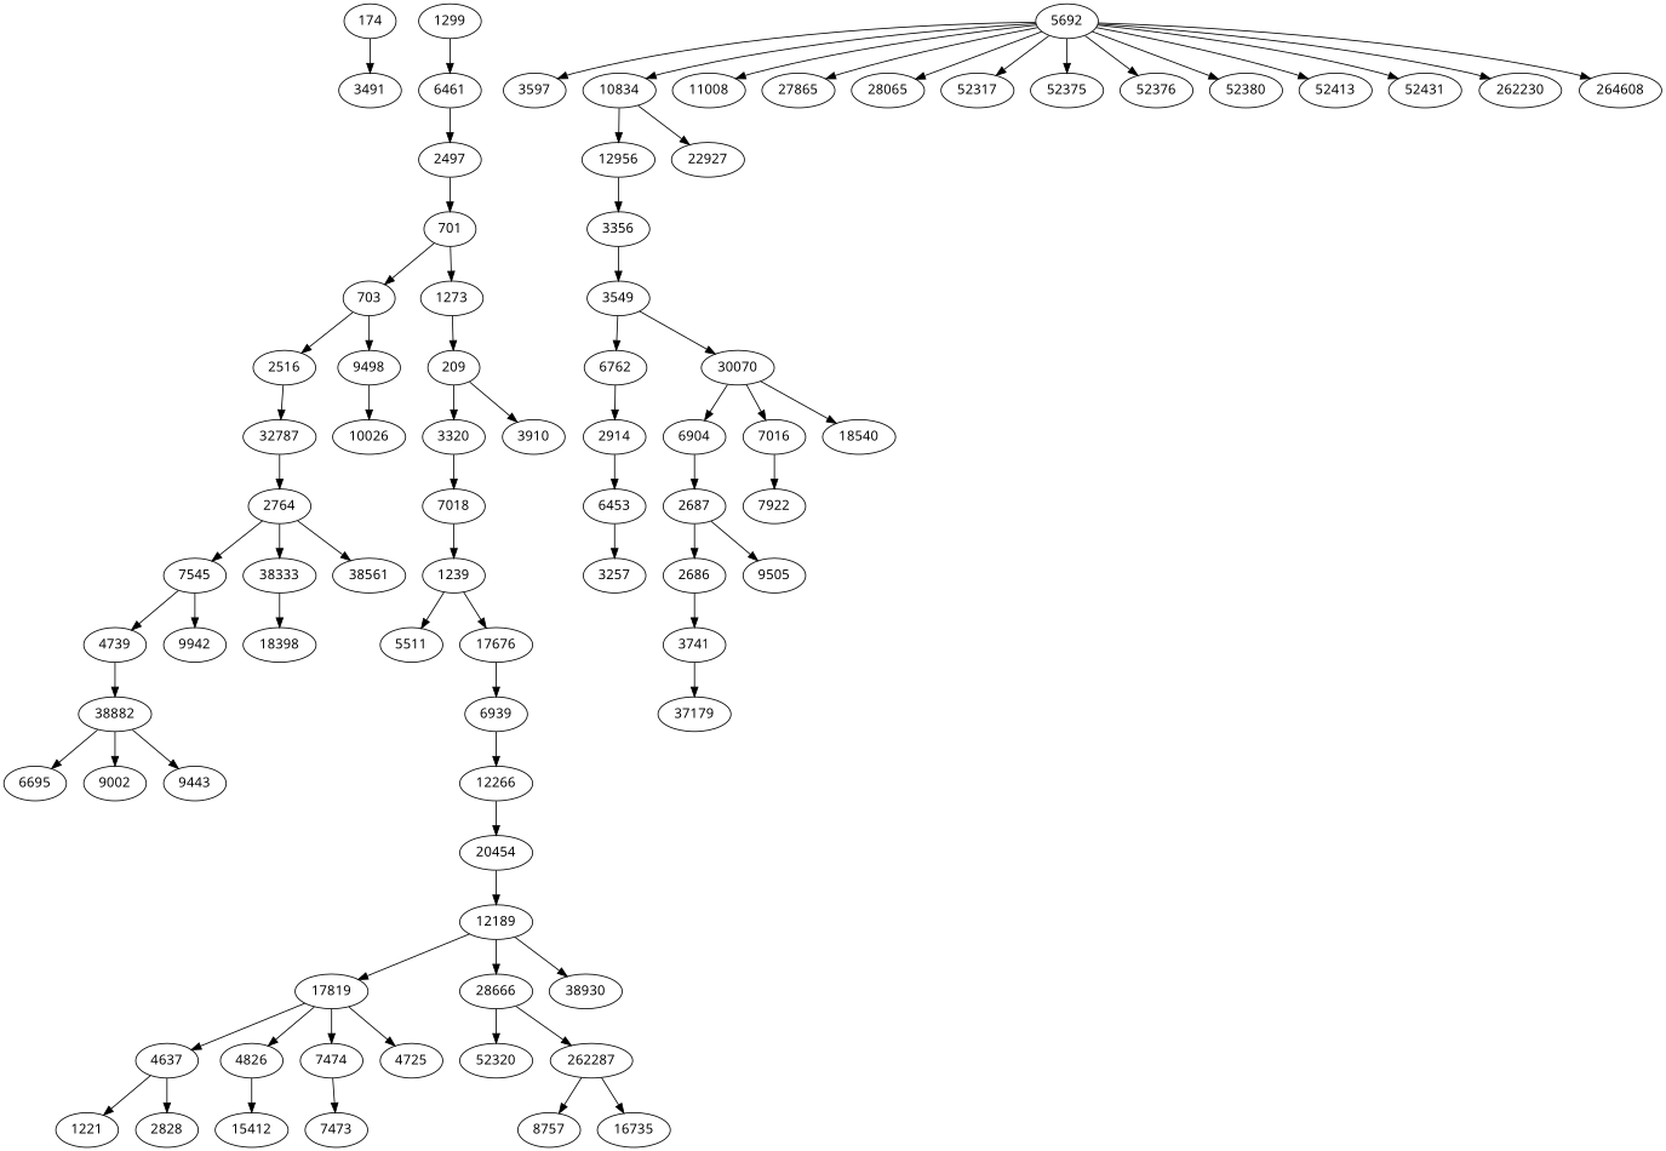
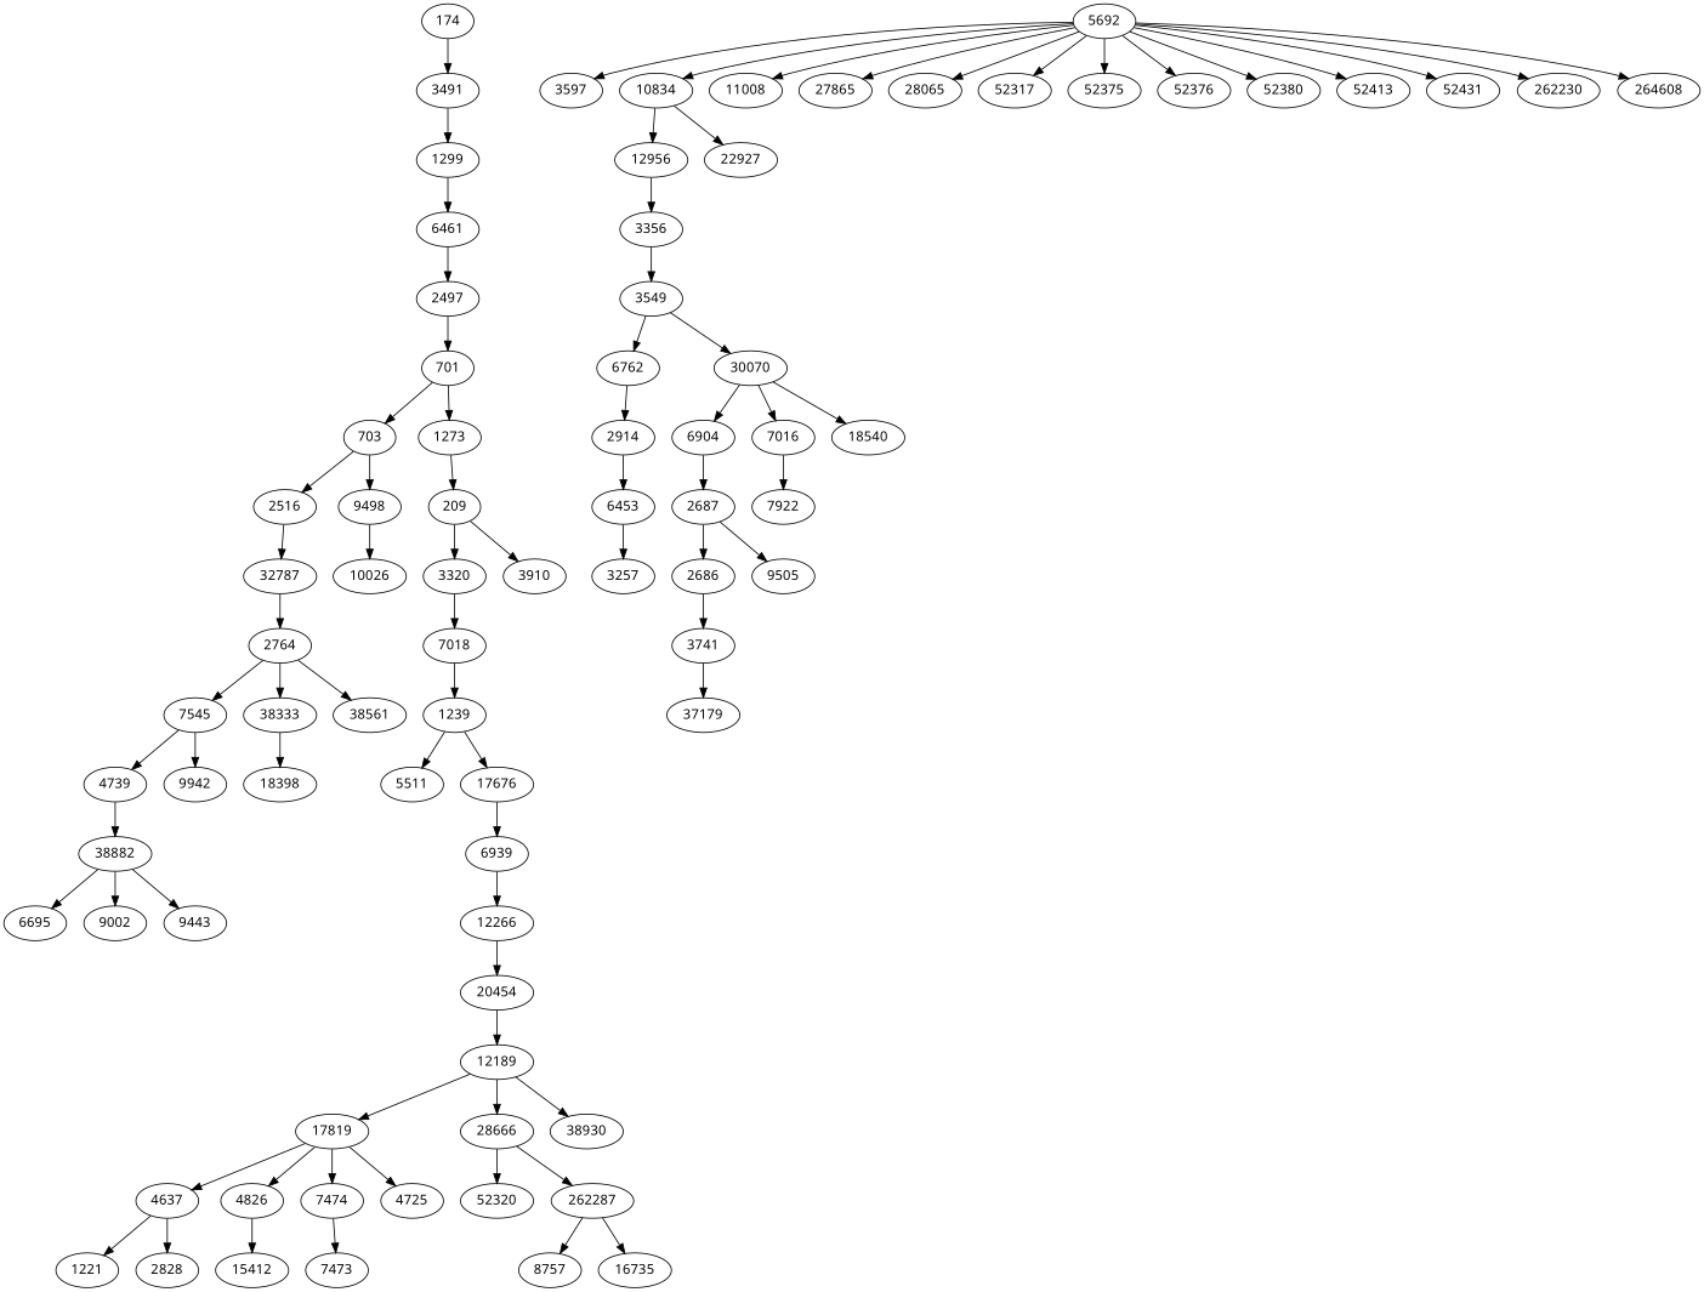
  digraph {
    fontname="Noto Sans"
    node [fontname="Noto Sans"]
    edge [fontname="Noto Sans"]
    174
    3491
    1299
    209
    3320
    3910
    7018
    701
    703
    1273
    2516
    9498
    32787
    10026
    1239
    5511
    17676
    6939
    6461
    2497
    2764
    2686
    3741
    37179
    2687
    9505
    7545
    38333
    38561
    4739
    9942
    18398
    2914
    6453
    3257
    3356
    3549
    6762
    30070
    6904
    7016
    18540
    4637
    1221
    2828
    n46 [label=38882]
    6695
    9002
    9443
    4826
    15412
    5692
    3597
    10834
    11008
    27865
    28065
    52317
    52375
    52376
    52380
    52413
    52431
    262230
    264608
    12956
    22927
    12266
    20454
    7922
    7474
    7473
    12189
    17819
    28666
    38930
    4725
    52320
    262287
    8757
    16735
    174 -> 3491
+   3491 -> 1299
    1299 -> 6461
    209 -> 3320
    209 -> 3910
    3320 -> 7018
    7018 -> 1239
    701 -> 703
    701 -> 1273
    703 -> 2516
    703 -> 9498
    1273 -> 209
    2516 -> 32787
    9498 -> 10026
    32787 -> 2764
    1239 -> 5511
    1239 -> 17676
    17676 -> 6939
    6939 -> 12266
    6461 -> 2497
    2497 -> 701
    2764 -> 7545
    2764 -> 38333
    2764 -> 38561
    2686 -> 3741
    3741 -> 37179
    2687 -> 2686
    2687 -> 9505
    7545 -> 4739
    7545 -> 9942
    38333 -> 18398
    4739 -> n46
    2914 -> 6453
    6453 -> 3257
    3356 -> 3549
    3549 -> 6762
    3549 -> 30070
    6762 -> 2914
    30070 -> 6904
    30070 -> 7016
    30070 -> 18540
    6904 -> 2687
    7016 -> 7922
    4637 -> 1221
    4637 -> 2828
    n46 -> 6695
    n46 -> 9002
    n46 -> 9443
    4826 -> 15412
    5692 -> 3597
    5692 -> 10834
    5692 -> 11008
    5692 -> 27865
    5692 -> 28065
    5692 -> 52317
    5692 -> 52375
    5692 -> 52376
    5692 -> 52380
    5692 -> 52413
    5692 -> 52431
    5692 -> 262230
    5692 -> 264608
    10834 -> 12956
    10834 -> 22927
    12956 -> 3356
    12266 -> 20454
    20454 -> 12189
    7474 -> 7473
    12189 -> 17819
    12189 -> 28666
    12189 -> 38930
    17819 -> 4637
    17819 -> 4826
    17819 -> 7474
    17819 -> 4725
    28666 -> 52320
    28666 -> 262287
    262287 -> 8757
    262287 -> 16735
  }
